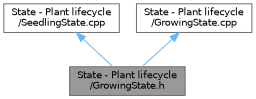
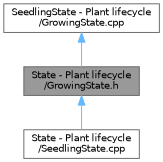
  digraph {
    node [color=grey40 fillcolor=white fontname=Helvetica fontsize=10 shape=box style=filled]
    edge [color=steelblue1 dir=back fontname=Helvetica fontsize=10 labelfontname=Helvetica labelfontsize=10 style=solid]
    n1 [color=gray40 fillcolor=grey60 fontcolor=black height=0.2 label="State - Plant lifecycle\l/GrowingState.h" width=0.4]
    n2 [height=0.2 label="State - Plant lifecycle\l/SeedlingState.cpp" width=0.4]
-   n3 [height=0.2 label="State - Plant lifecycle\l/GrowingState.cpp" width=0.4]
-   n2 -> n1
+   n3 [height=0.2 label="SeedlingState - Plant lifecycle\l/GrowingState.cpp" width=0.4]
+   n1 -> n2
    n3 -> n1
  }
